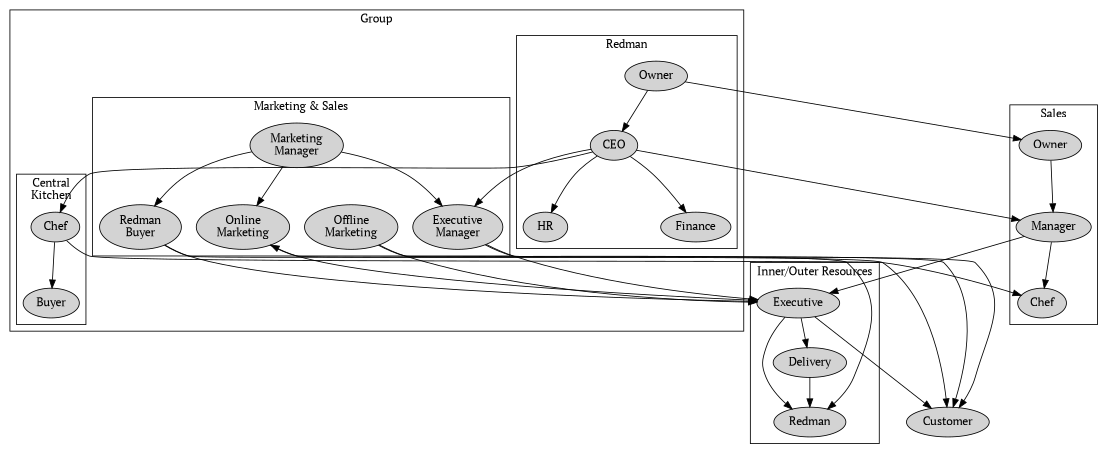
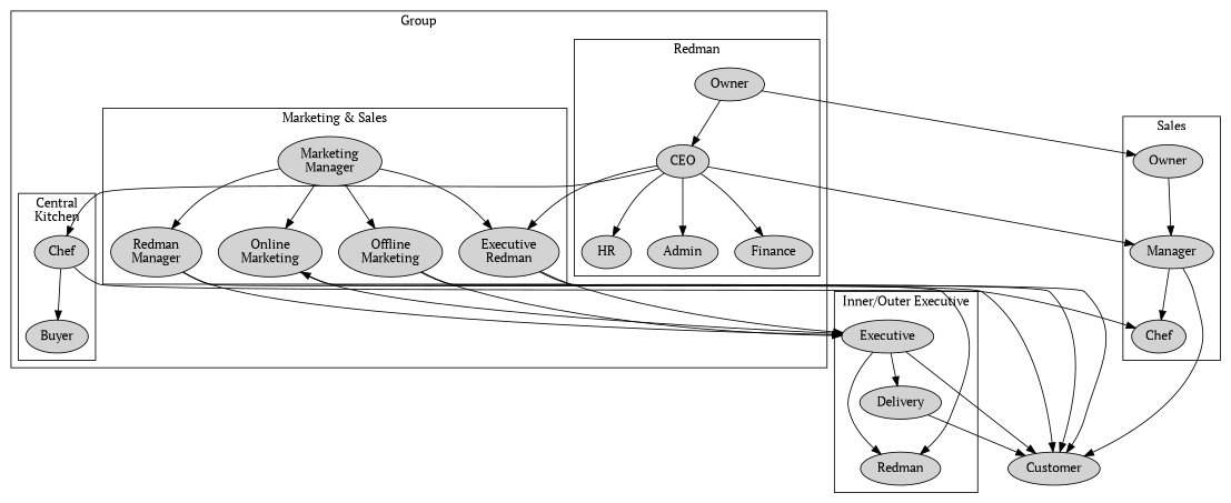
  digraph {
    compound=true
    fontname="PT Serif"
    node [fontname="PT Serif" style=filled]
    edge [fontname="PT Serif"]
    n1 [label=Owner]
    n2 [label=CEO]
    n3 [label=HR]
+   n4 [label=Admin]
    n5 [label=Finance]
    n6 [label=Chef]
    n7 [label=Buyer]
    n8 [label="Marketing\nManager"]
    n9 [label="Online\nMarketing"]
    n10 [label="Offline\nMarketing"]
-   n11 [label="Redman\nBuyer"]
-   n12 [label="Executive\nManager"]
+   n11 [label="Redman\nManager"]
+   n12 [label="Executive\nRedman"]
    n13 [label=Executive]
    n14 [label=Redman]
    n15 [label=Delivery]
    n16 [label=Owner]
    n17 [label=Manager]
    n18 [label=Chef]
    Customer
    subgraph cluster_1 {
      label=Group
      subgraph cluster_2 {
        label=Redman
        n1
        n2
        n3
+       n4
        n5
      }
      subgraph cluster_3 {
        label="Central\nKitchen"
        n6
        n7
      }
      subgraph cluster_4 {
        label="Marketing & Sales"
        n8
        n9
        n10
        n11
        n12
      }
    }
    subgraph cluster_5 {
-     label="Inner/Outer Resources"
+     label="Inner/Outer Executive"
      n13
      n14
      n15
    }
    subgraph cluster_6 {
      label=Sales
      n16
      n17
      n18
    }
    n1 -> n2
    n1 -> n16
    n2 -> n3
+   n2 -> n4
    n2 -> n5
    n2 -> n6
    n2 -> n12
    n2 -> n17
    n6 -> n7
    n6 -> n18
    n8 -> n9
+   n8 -> n10
    n8 -> n11
    n8 -> n12
    n9 -> Customer
    n10 -> n13
    n10 -> Customer
    n11 -> n13
    n11 -> n14
    n12 -> n13
    n12 -> Customer
    n13 -> n9
    n13 -> n14
    n13 -> n15
    n13 -> Customer
-   n15 -> n14
+   n15 -> Customer
    n16 -> n17
    n17 -> n18
-   n17 -> n13
+   n17 -> Customer
  }
